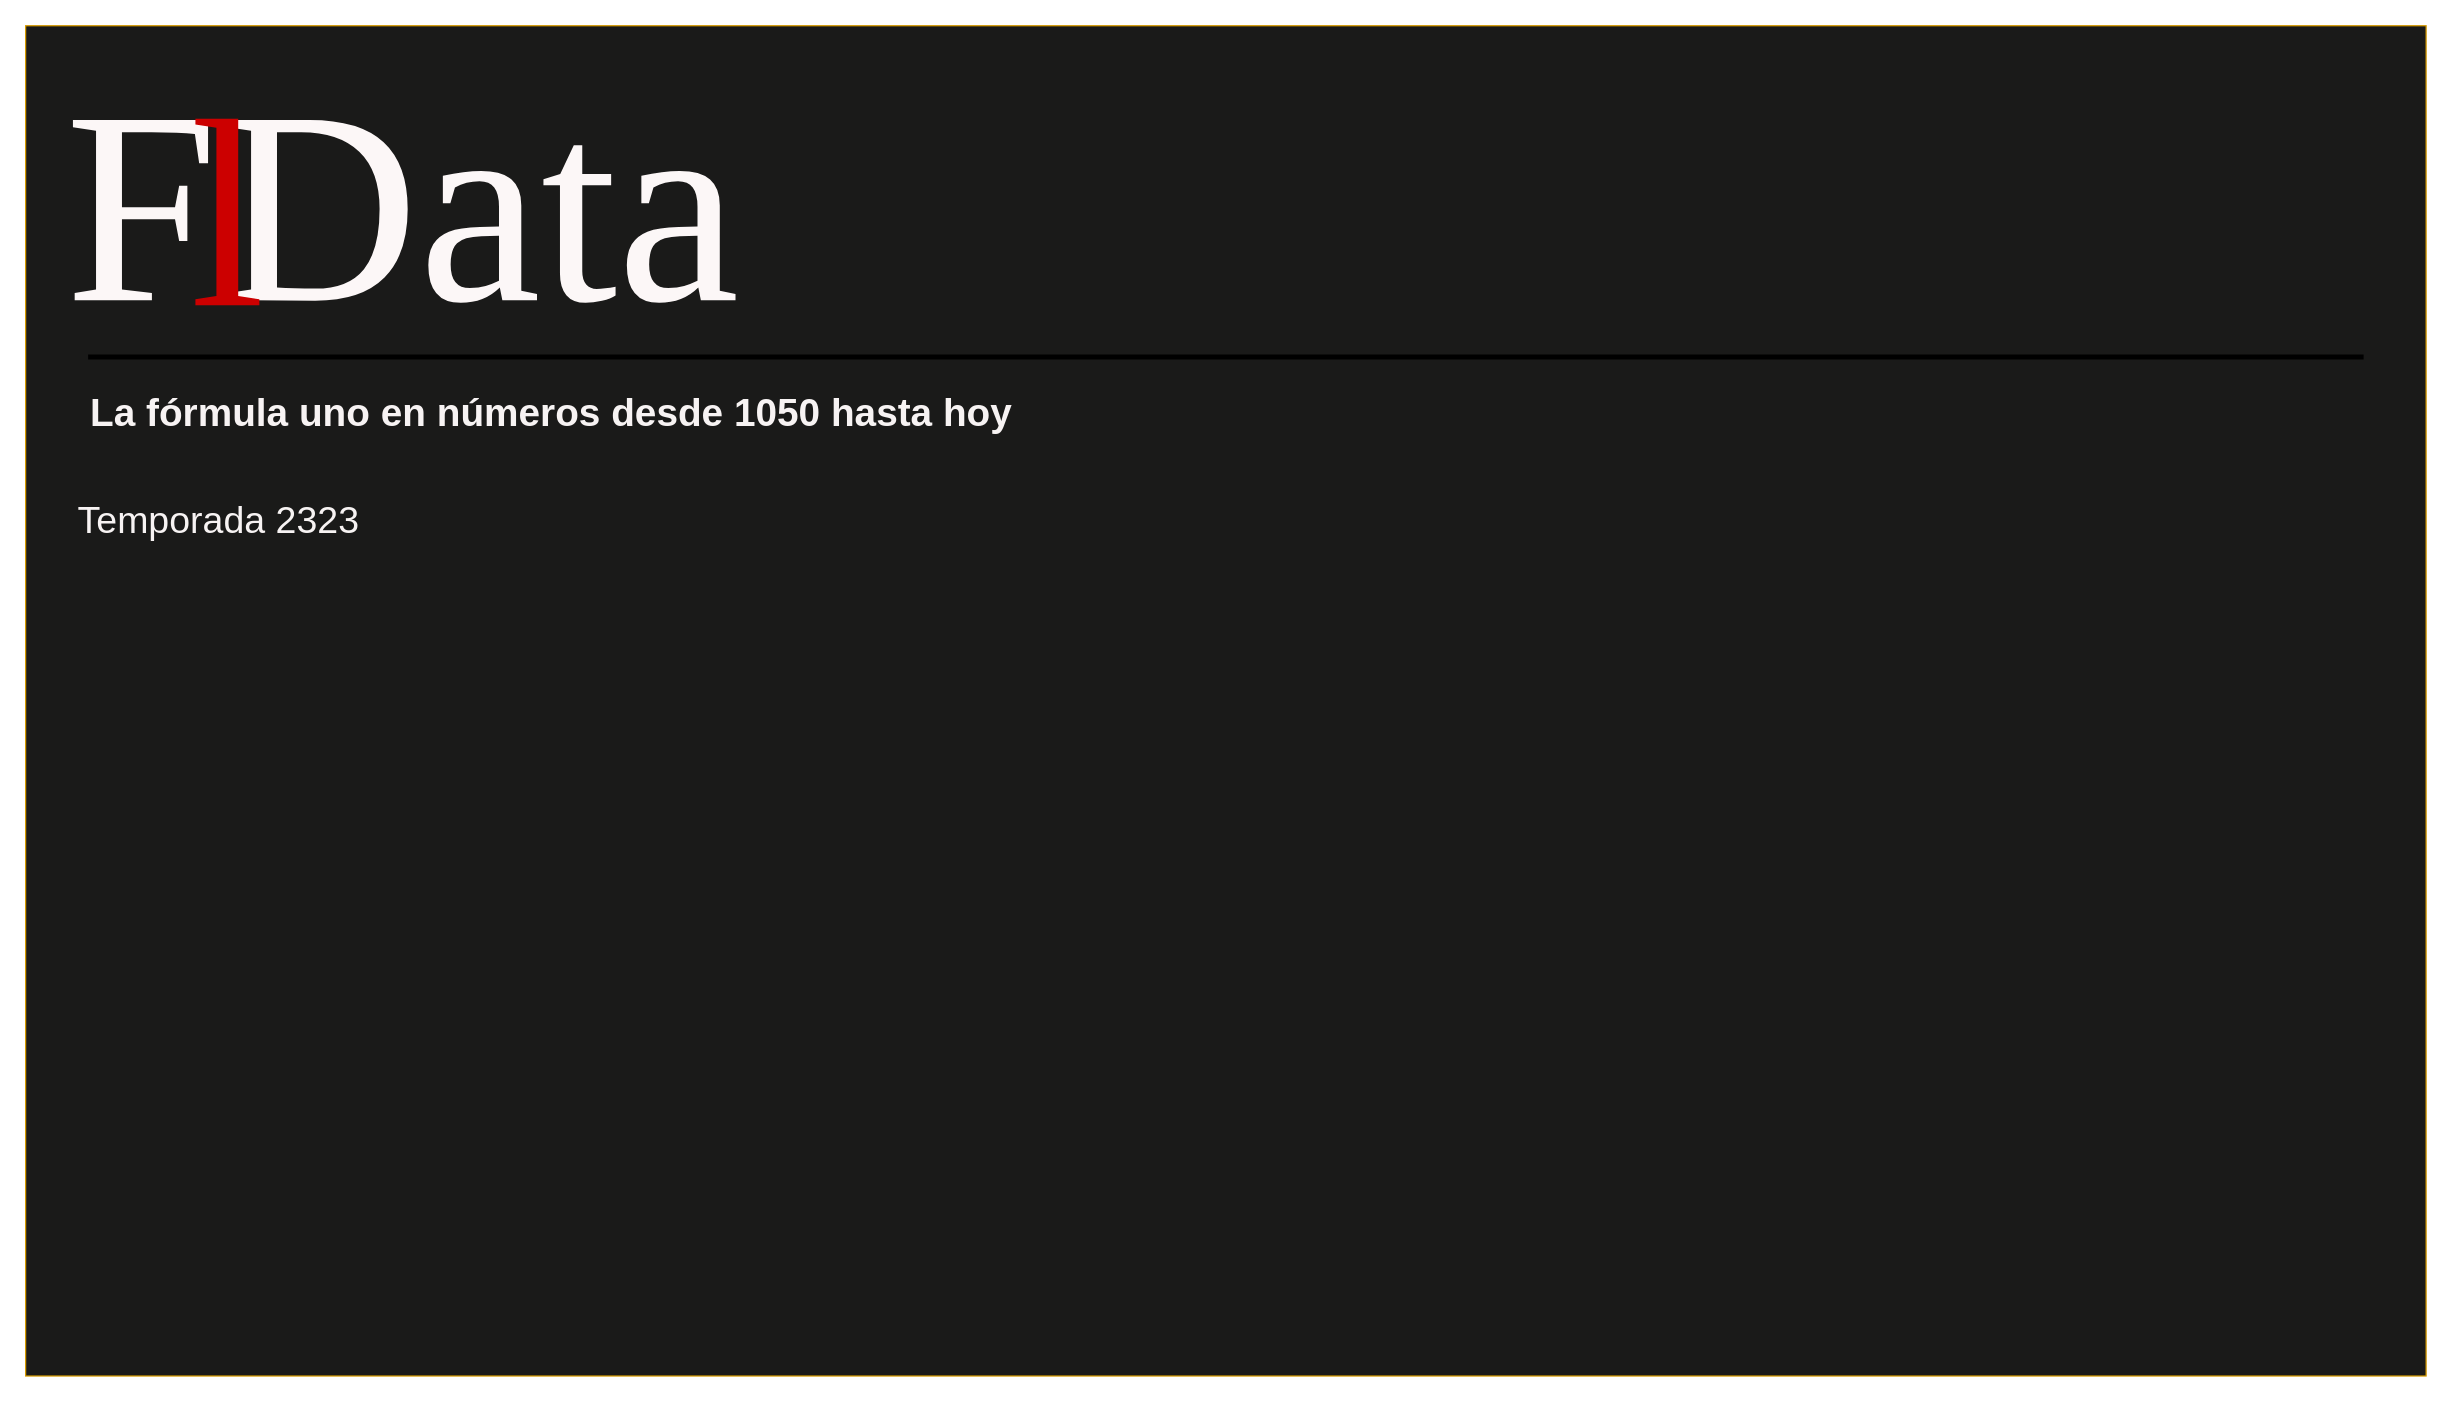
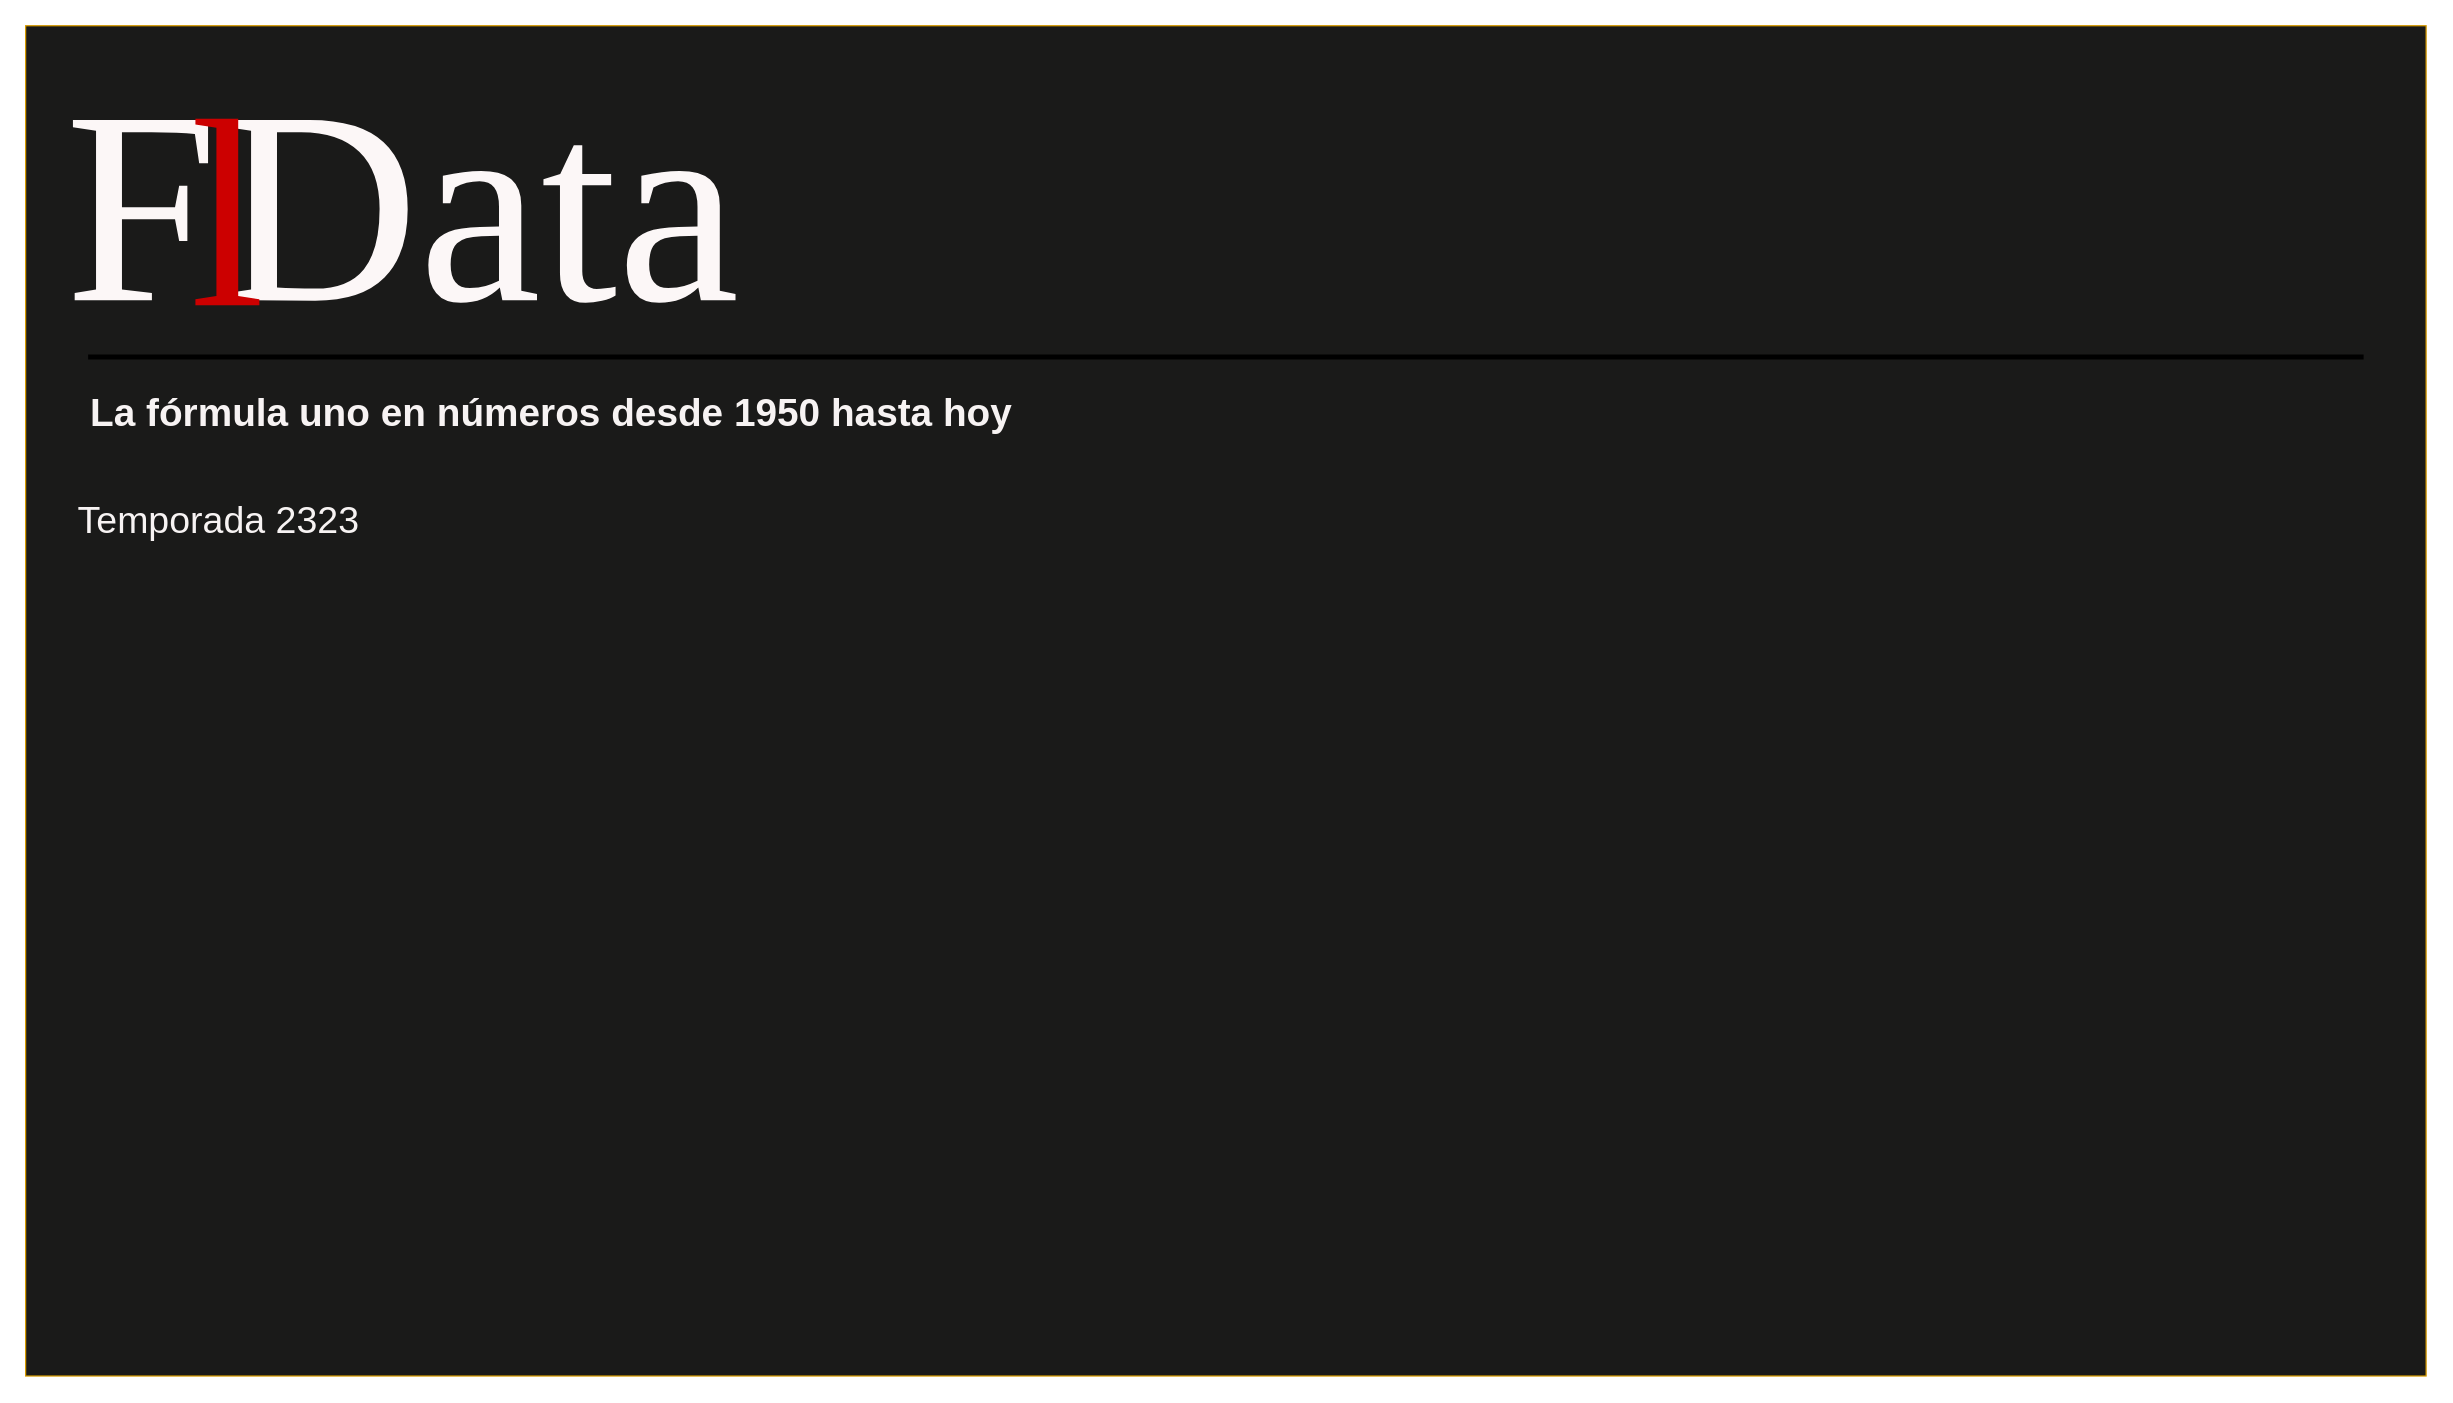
  <mxCell id="0" />
  <mxCell id="1" parent="0" />
  <mxCell id="2" value="" style="rounded=0;whiteSpace=wrap;html=1;fillColor=#1a1a19;strokeColor=#d79b00;" vertex="1" parent="1"><mxGeometry x="20" y="20" width="1920" height="1080" as="geometry" /></mxCell>
  <mxCell id="3" value="F" style="text;html=1;strokeColor=none;fillColor=none;align=left;verticalAlign=middle;whiteSpace=wrap;rounded=0;fontFamily=Tahoma;fontSize=220;fontColor=#fcf7f7;" vertex="1" parent="1"><mxGeometry x="50" y="60" width="120" height="210" as="geometry" /></mxCell>
  <mxCell id="4" value="Data" style="text;html=1;strokeColor=none;fillColor=none;align=left;verticalAlign=middle;whiteSpace=wrap;rounded=0;fontFamily=Tahoma;fontSize=220;fontColor=#fcf7f7;" vertex="1" parent="1"><mxGeometry x="174" y="60" width="460" height="210" as="geometry" /></mxCell>
  <mxCell id="5" value="l" style="text;html=1;strokeColor=none;fillColor=none;align=left;verticalAlign=middle;whiteSpace=wrap;rounded=0;fontFamily=Tahoma;fontSize=215;fontColor=#CC0000;" vertex="1" parent="1"><mxGeometry x="150" y="66" width="50" height="210" as="geometry" /></mxCell>
- <mxCell id="6" value="La fórmula uno en números desde 1050 hasta hoy" style="text;strokeColor=none;fillColor=none;html=1;fontSize=31;fontStyle=1;verticalAlign=middle;align=left;fontColor=#f7f3f3;" vertex="1" parent="1"><mxGeometry x="70" y="310" width="600" height="40" as="geometry" /></mxCell>
+ <mxCell id="6" value="La fórmula uno en números desde 1950 hasta hoy" style="text;strokeColor=none;fillColor=none;html=1;fontSize=31;fontStyle=1;verticalAlign=middle;align=left;fontColor=#f7f3f3;" vertex="1" parent="1"><mxGeometry x="70" y="310" width="600" height="40" as="geometry" /></mxCell>
  <mxCell id="7" value="" style="line;strokeWidth=4;html=1;perimeter=backbonePerimeter;points=[];outlineConnect=0;fontColor=#f7f3f3;" vertex="1" parent="1"><mxGeometry x="70" y="280" width="1820" height="10" as="geometry" /></mxCell>
  <mxCell id="8" value="Temporada 2323" style="text;html=1;strokeColor=none;fillColor=none;align=left;verticalAlign=middle;whiteSpace=wrap;rounded=0;fontSize=30;fontColor=#f7f3f3;" vertex="1" parent="1"><mxGeometry x="60" y="400" width="730" height="30" as="geometry" /></mxCell>
